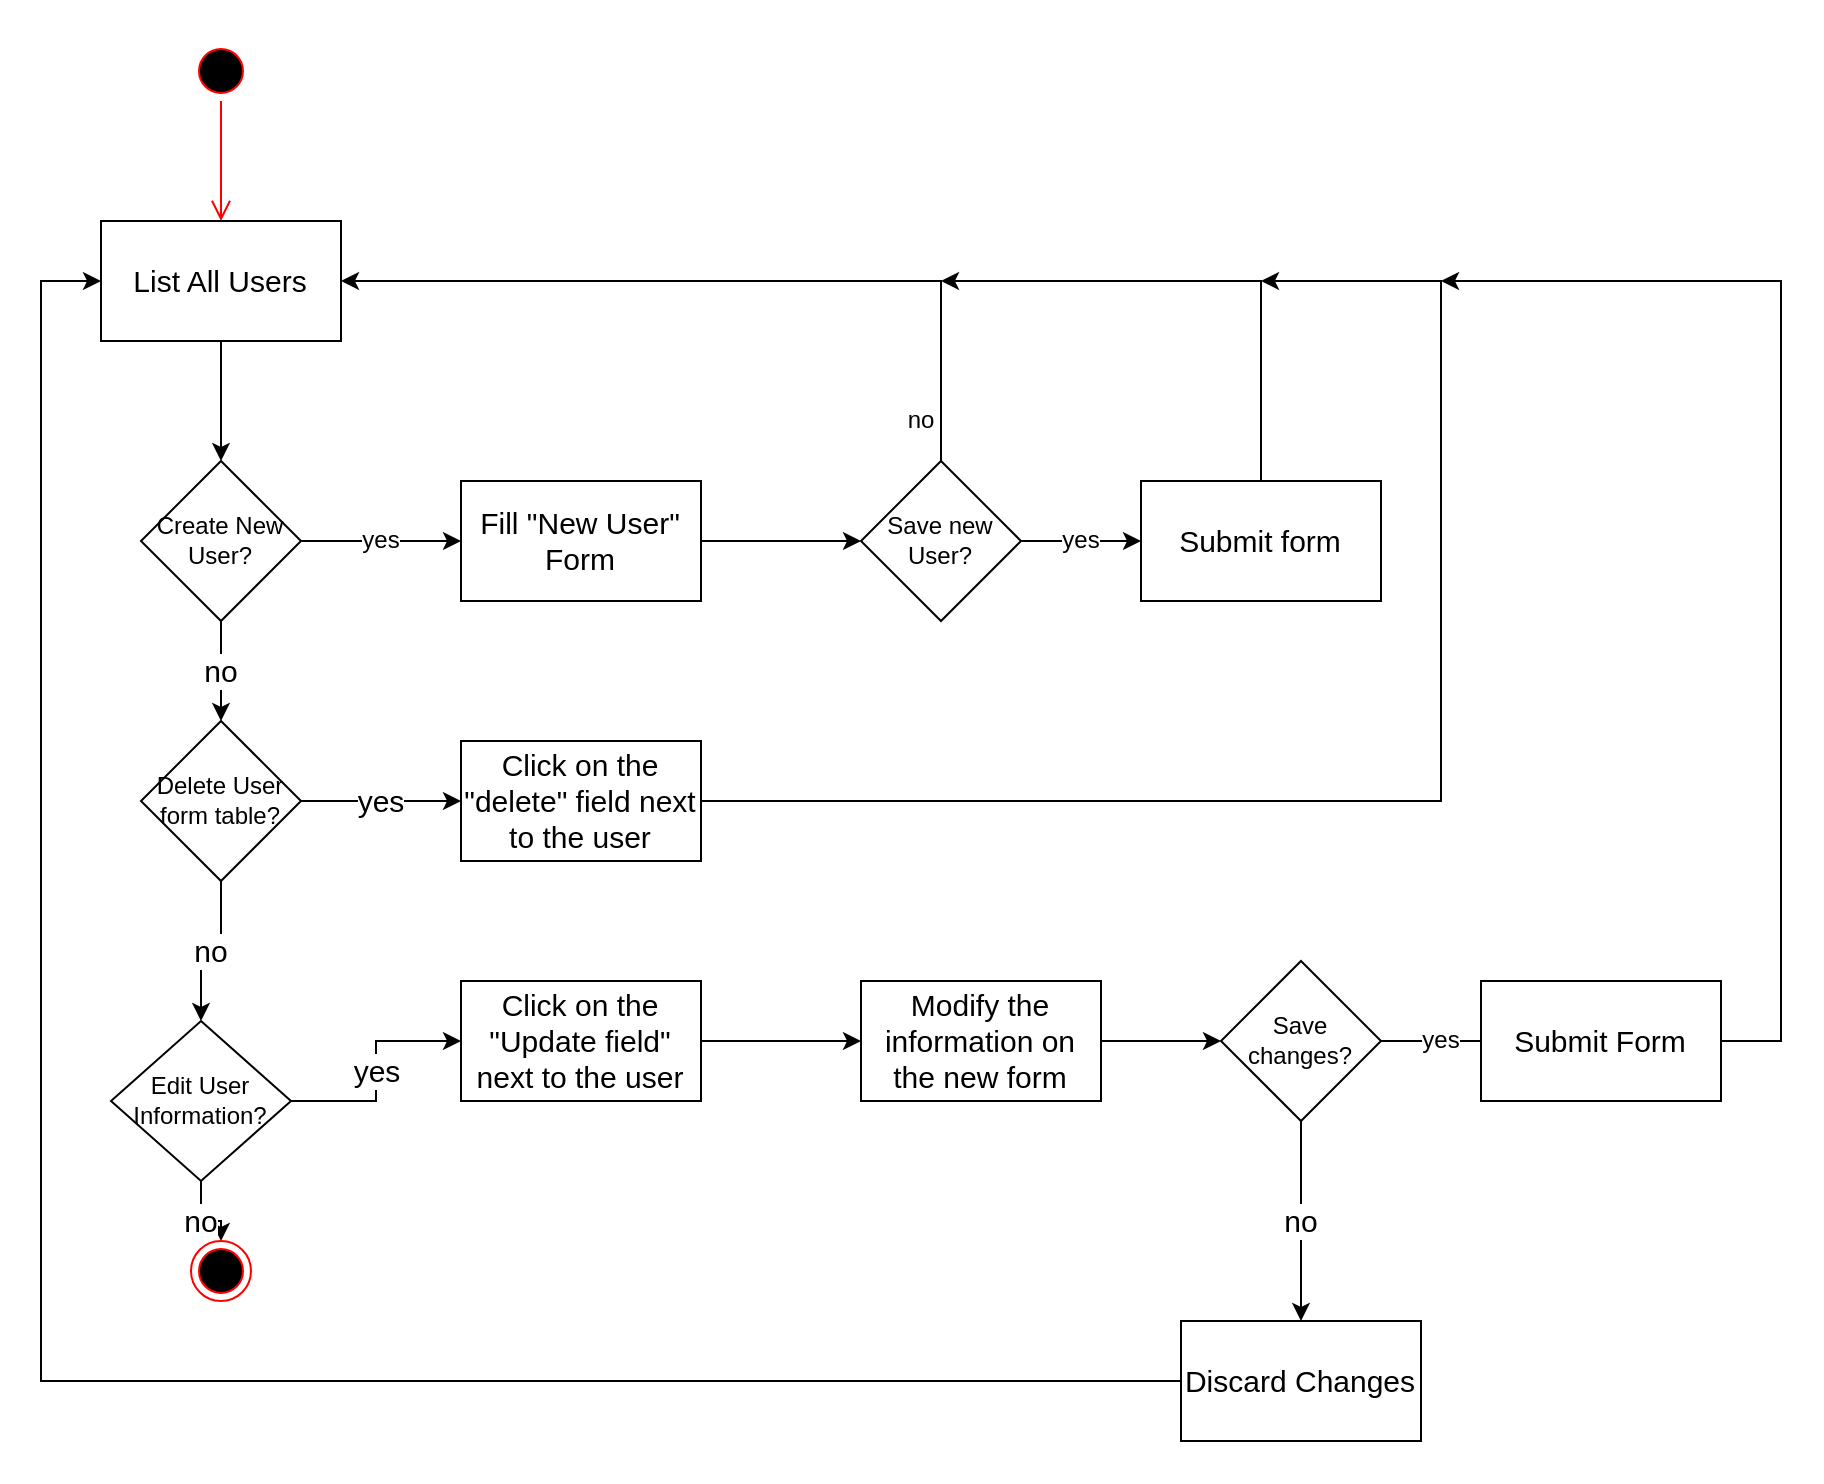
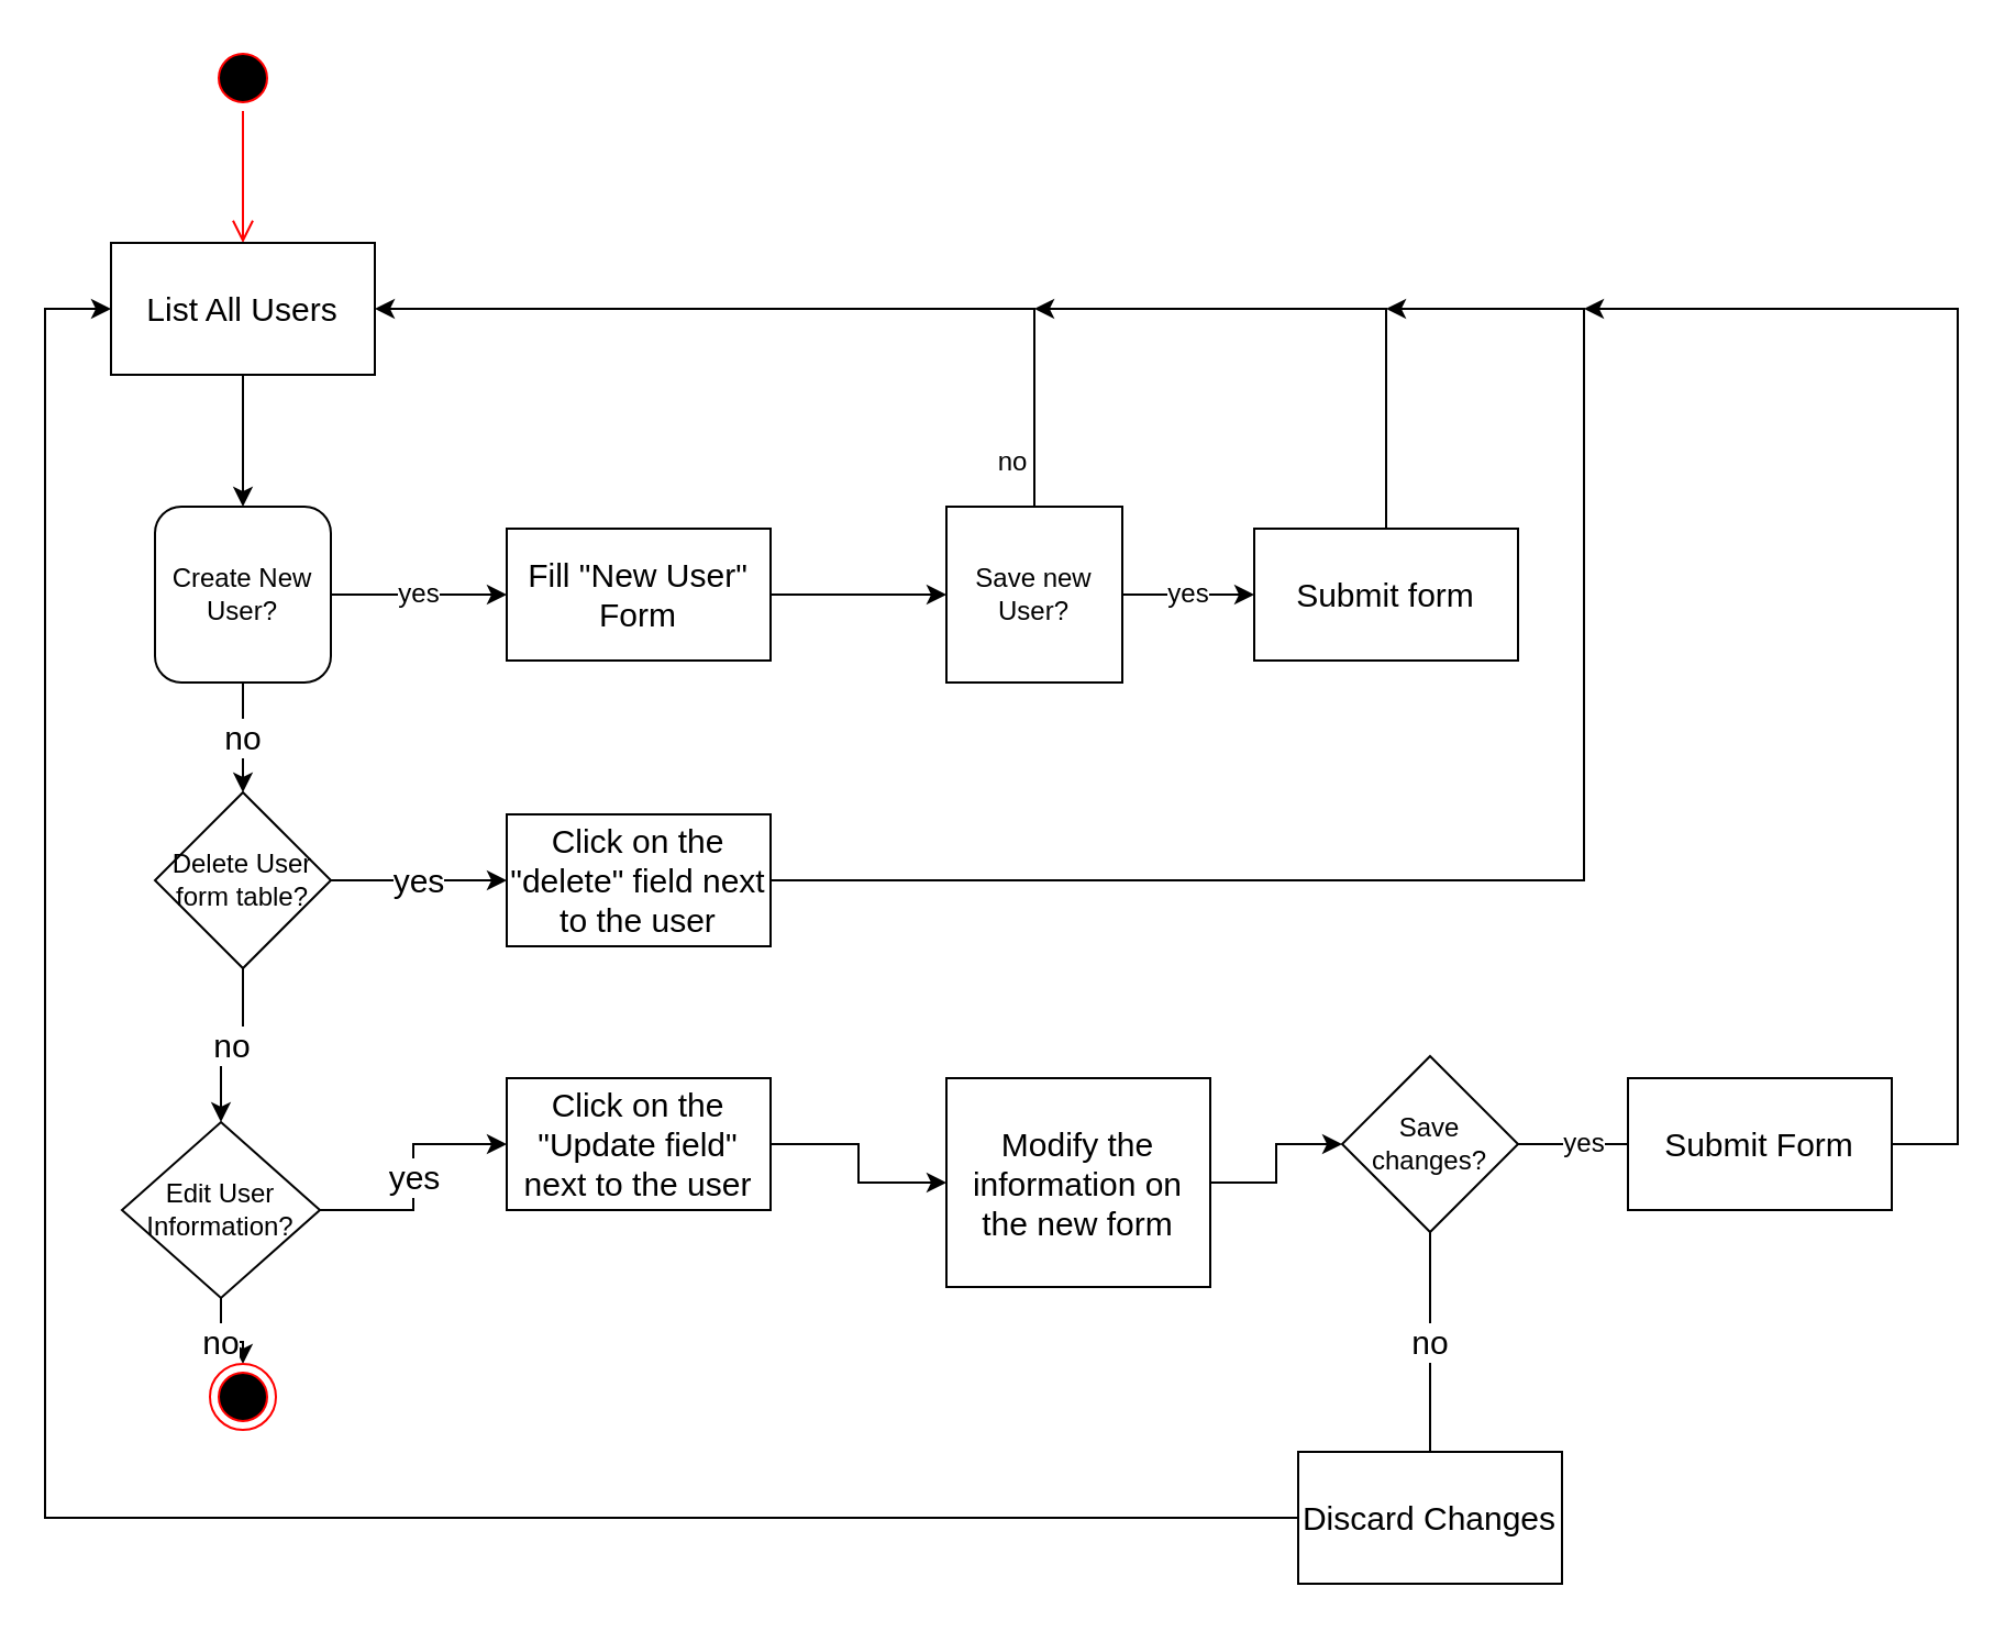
  <mxCell id="0" />
  <mxCell id="1" parent="0" />
  <mxCell id="2" value="" style="ellipse;html=1;shape=startState;fillColor=#000000;strokeColor=#ff0000;fontSize=32;" vertex="1" parent="1"><mxGeometry x="95" y="20" width="30" height="30" as="geometry" /></mxCell>
  <mxCell id="3" value="" style="edgeStyle=orthogonalEdgeStyle;html=1;verticalAlign=bottom;endArrow=open;endSize=8;strokeColor=#ff0000;fontSize=32;" edge="1" source="2" parent="1"><mxGeometry relative="1" as="geometry"><mxPoint x="110" y="110" as="targetPoint" /></mxGeometry></mxCell>
  <mxCell id="4" style="edgeStyle=orthogonalEdgeStyle;rounded=0;orthogonalLoop=1;jettySize=auto;html=1;fontSize=12;" edge="1" parent="1" source="5" target="8"><mxGeometry relative="1" as="geometry" /></mxCell>
  <mxCell id="5" value="List All Users" style="rounded=0;whiteSpace=wrap;html=1;fontSize=15;" vertex="1" parent="1"><mxGeometry x="50" y="110" width="120" height="60" as="geometry" /></mxCell>
  <mxCell id="6" value="yes" style="edgeStyle=orthogonalEdgeStyle;rounded=0;orthogonalLoop=1;jettySize=auto;html=1;fontSize=12;" edge="1" parent="1" source="8"><mxGeometry relative="1" as="geometry"><mxPoint x="230" y="270" as="targetPoint" /></mxGeometry></mxCell>
  <mxCell id="7" value="no" style="edgeStyle=orthogonalEdgeStyle;rounded=0;orthogonalLoop=1;jettySize=auto;html=1;entryX=0.5;entryY=0;entryDx=0;entryDy=0;fontSize=15;" edge="1" parent="1" source="8" target="18"><mxGeometry relative="1" as="geometry" /></mxCell>
- <mxCell id="8" value="Create New User?" style="rhombus;whiteSpace=wrap;html=1;fontSize=12;" vertex="1" parent="1"><mxGeometry x="70" y="230" width="80" height="80" as="geometry" /></mxCell>
+ <mxCell id="8" value="Create New User?" style="whiteSpace=wrap;html=1;fontSize=12;rounded=1;" vertex="1" parent="1"><mxGeometry x="70" y="230" width="80" height="80" as="geometry" /></mxCell>
  <mxCell id="9" style="edgeStyle=orthogonalEdgeStyle;rounded=0;orthogonalLoop=1;jettySize=auto;html=1;entryX=0;entryY=0.5;entryDx=0;entryDy=0;fontSize=12;" edge="1" parent="1" source="10" target="13"><mxGeometry relative="1" as="geometry" /></mxCell>
  <mxCell id="10" value="Fill &quot;New User&quot; Form" style="rounded=0;whiteSpace=wrap;html=1;fontSize=15;" vertex="1" parent="1"><mxGeometry x="230" y="240" width="120" height="60" as="geometry" /></mxCell>
  <mxCell id="11" value="no" style="edgeStyle=orthogonalEdgeStyle;rounded=0;orthogonalLoop=1;jettySize=auto;html=1;fontSize=12;" edge="1" parent="1" source="13" target="5"><mxGeometry x="-0.899" y="10" relative="1" as="geometry"><Array as="points"><mxPoint x="470" y="140" /></Array><mxPoint as="offset" /></mxGeometry></mxCell>
  <mxCell id="12" value="yes" style="edgeStyle=orthogonalEdgeStyle;rounded=0;orthogonalLoop=1;jettySize=auto;html=1;entryX=0;entryY=0.5;entryDx=0;entryDy=0;fontSize=12;" edge="1" parent="1" source="13" target="15"><mxGeometry relative="1" as="geometry" /></mxCell>
- <mxCell id="13" value="Save new User?" style="rhombus;whiteSpace=wrap;html=1;fontSize=12;" vertex="1" parent="1"><mxGeometry x="430" y="230" width="80" height="80" as="geometry" /></mxCell>
+ <mxCell id="13" value="Save new User?" style="whiteSpace=wrap;html=1;fontSize=12;rounded=0;" vertex="1" parent="1"><mxGeometry x="430" y="230" width="80" height="80" as="geometry" /></mxCell>
  <mxCell id="14" style="edgeStyle=orthogonalEdgeStyle;rounded=0;orthogonalLoop=1;jettySize=auto;html=1;fontSize=15;" edge="1" parent="1" source="15"><mxGeometry relative="1" as="geometry"><mxPoint x="470" y="140" as="targetPoint" /><Array as="points"><mxPoint x="630" y="140" /></Array></mxGeometry></mxCell>
  <mxCell id="15" value="Submit form" style="rounded=0;whiteSpace=wrap;html=1;fontSize=15;" vertex="1" parent="1"><mxGeometry x="570" y="240" width="120" height="60" as="geometry" /></mxCell>
  <mxCell id="16" value="yes" style="edgeStyle=orthogonalEdgeStyle;rounded=0;orthogonalLoop=1;jettySize=auto;html=1;entryX=0;entryY=0.5;entryDx=0;entryDy=0;fontSize=15;" edge="1" parent="1" source="18" target="20"><mxGeometry relative="1" as="geometry" /></mxCell>
  <mxCell id="17" value="no" style="edgeStyle=orthogonalEdgeStyle;rounded=0;orthogonalLoop=1;jettySize=auto;html=1;fontSize=15;" edge="1" parent="1" source="18" target="23"><mxGeometry relative="1" as="geometry" /></mxCell>
  <mxCell id="18" value="Delete User form table?" style="rhombus;whiteSpace=wrap;html=1;fontSize=12;" vertex="1" parent="1"><mxGeometry x="70" y="360" width="80" height="80" as="geometry" /></mxCell>
  <mxCell id="19" style="edgeStyle=orthogonalEdgeStyle;rounded=0;orthogonalLoop=1;jettySize=auto;html=1;fontSize=15;" edge="1" parent="1" source="20"><mxGeometry relative="1" as="geometry"><mxPoint x="630" y="140" as="targetPoint" /><Array as="points"><mxPoint x="720" y="400" /><mxPoint x="720" y="140" /></Array></mxGeometry></mxCell>
  <mxCell id="20" value="Click on the &quot;delete&quot; field next to the user" style="rounded=0;whiteSpace=wrap;html=1;fontSize=15;" vertex="1" parent="1"><mxGeometry x="230" y="370" width="120" height="60" as="geometry" /></mxCell>
  <mxCell id="21" value="no" style="edgeStyle=orthogonalEdgeStyle;rounded=0;orthogonalLoop=1;jettySize=auto;html=1;entryX=0.5;entryY=0;entryDx=0;entryDy=0;fontSize=15;" edge="1" parent="1" source="23" target="24"><mxGeometry relative="1" as="geometry" /></mxCell>
  <mxCell id="22" value="yes" style="edgeStyle=orthogonalEdgeStyle;rounded=0;orthogonalLoop=1;jettySize=auto;html=1;entryX=0;entryY=0.5;entryDx=0;entryDy=0;fontSize=15;" edge="1" parent="1" source="23" target="26"><mxGeometry relative="1" as="geometry" /></mxCell>
  <mxCell id="23" value="Edit User Information?" style="rhombus;whiteSpace=wrap;html=1;" vertex="1" parent="1"><mxGeometry x="55" y="510" width="90" height="80" as="geometry" /></mxCell>
  <mxCell id="24" value="" style="ellipse;html=1;shape=endState;fillColor=#000000;strokeColor=#ff0000;fontSize=15;" vertex="1" parent="1"><mxGeometry x="95" y="620" width="30" height="30" as="geometry" /></mxCell>
  <mxCell id="25" style="edgeStyle=orthogonalEdgeStyle;rounded=0;orthogonalLoop=1;jettySize=auto;html=1;entryX=0;entryY=0.5;entryDx=0;entryDy=0;fontSize=15;" edge="1" parent="1" source="26" target="28"><mxGeometry relative="1" as="geometry" /></mxCell>
  <mxCell id="26" value="Click on the &quot;Update field&quot; next to the user" style="rounded=0;whiteSpace=wrap;html=1;fontSize=15;" vertex="1" parent="1"><mxGeometry x="230" y="490" width="120" height="60" as="geometry" /></mxCell>
  <mxCell id="27" style="edgeStyle=orthogonalEdgeStyle;rounded=0;orthogonalLoop=1;jettySize=auto;html=1;entryX=0;entryY=0.5;entryDx=0;entryDy=0;fontSize=12;" edge="1" parent="1" source="28" target="31"><mxGeometry relative="1" as="geometry" /></mxCell>
- <mxCell id="28" value="Modify the information on the new form" style="rounded=0;whiteSpace=wrap;html=1;fontSize=15;" vertex="1" parent="1"><mxGeometry x="430" y="490" width="120" height="60" as="geometry" /></mxCell>
+ <mxCell id="28" value="Modify the information on the new form" style="rounded=0;whiteSpace=wrap;html=1;fontSize=15;" vertex="1" parent="1"><mxGeometry x="430" y="490" width="120" height="95" as="geometry" /></mxCell>
  <mxCell id="29" value="yes" style="edgeStyle=orthogonalEdgeStyle;rounded=0;orthogonalLoop=1;jettySize=auto;html=1;fontSize=12;" edge="1" parent="1" source="31"><mxGeometry relative="1" as="geometry"><mxPoint x="750" y="520" as="targetPoint" /></mxGeometry></mxCell>
- <mxCell id="30" value="no" style="edgeStyle=orthogonalEdgeStyle;rounded=0;orthogonalLoop=1;jettySize=auto;html=1;entryX=0.5;entryY=0;entryDx=0;entryDy=0;fontSize=15;" edge="1" parent="1" source="31" target="35"><mxGeometry relative="1" as="geometry" /></mxCell>
+ <mxCell id="30" value="no" style="edgeStyle=orthogonalEdgeStyle;rounded=0;orthogonalLoop=1;jettySize=auto;html=1;entryX=0.5;entryY=0;entryDx=0;entryDy=0;fontSize=15;endArrow=none;" edge="1" parent="1" source="31" target="35"><mxGeometry relative="1" as="geometry" /></mxCell>
  <mxCell id="31" value="Save changes?" style="rhombus;whiteSpace=wrap;html=1;fontSize=12;" vertex="1" parent="1"><mxGeometry x="610" y="480" width="80" height="80" as="geometry" /></mxCell>
  <mxCell id="32" style="edgeStyle=orthogonalEdgeStyle;rounded=0;orthogonalLoop=1;jettySize=auto;html=1;fontSize=15;" edge="1" parent="1" source="33"><mxGeometry relative="1" as="geometry"><mxPoint x="720" y="140" as="targetPoint" /><Array as="points"><mxPoint x="890" y="520" /><mxPoint x="890" y="140" /></Array></mxGeometry></mxCell>
  <mxCell id="33" value="Submit Form" style="rounded=0;whiteSpace=wrap;html=1;fontSize=15;" vertex="1" parent="1"><mxGeometry x="740" y="490" width="120" height="60" as="geometry" /></mxCell>
  <mxCell id="34" style="edgeStyle=orthogonalEdgeStyle;rounded=0;orthogonalLoop=1;jettySize=auto;html=1;fontSize=15;entryX=0;entryY=0.5;entryDx=0;entryDy=0;" edge="1" parent="1" source="35" target="5"><mxGeometry relative="1" as="geometry"><mxPoint x="40" y="140" as="targetPoint" /><Array as="points"><mxPoint x="20" y="690" /><mxPoint x="20" y="140" /></Array></mxGeometry></mxCell>
  <mxCell id="35" value="Discard Changes" style="rounded=0;whiteSpace=wrap;html=1;fontSize=15;" vertex="1" parent="1"><mxGeometry x="590" y="660" width="120" height="60" as="geometry" /></mxCell>
